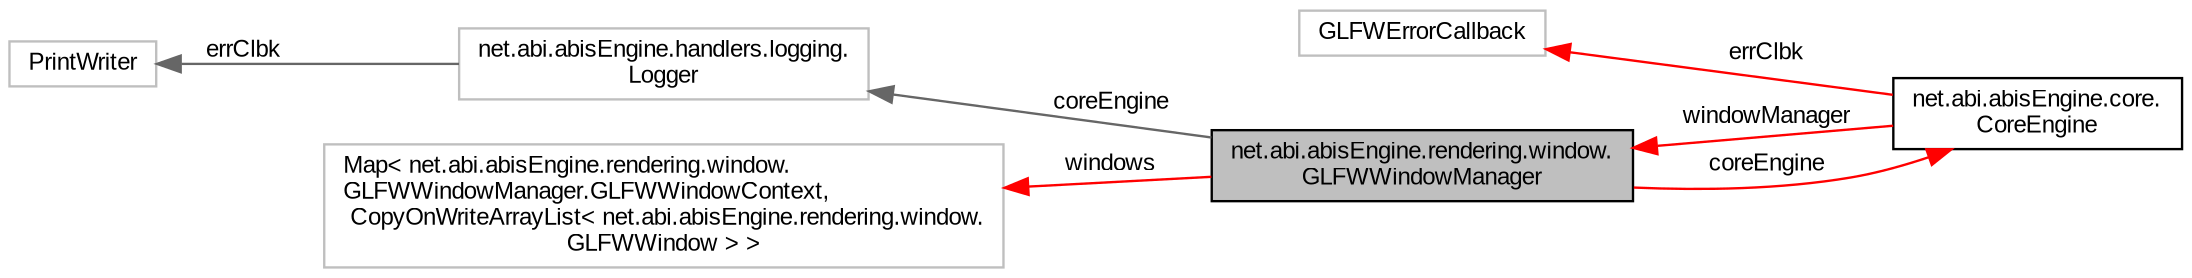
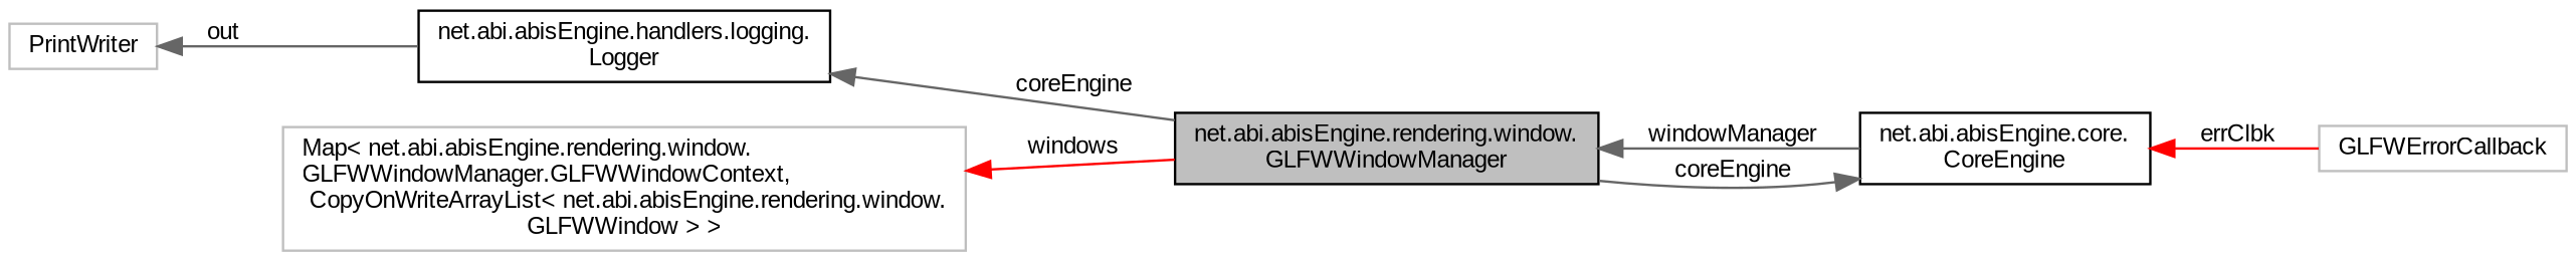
  digraph {
    fontname="Liberation Sans"
    rankdir=LR
    node [color=black fillcolor=white fontname="Liberation Sans" fontsize=10 shape=record style=filled]
    edge [color=gray40 dir=back fontname="Liberation Sans" fontsize=10 labelfontname=Helvetica labelfontsize=10 style=solid]
    n1 [fillcolor=grey75 fontcolor=black height=0.2 label="net.abi.abisEngine.rendering.window.\lGLFWWindowManager" width=0.4]
    n2 [height=0.2 label="net.abi.abisEngine.core.\lCoreEngine" width=0.4]
    n3 [color=grey75 height=0.2 label=GLFWErrorCallback width=0.4]
-   n4 [color=grey75 height=0.2 label="net.abi.abisEngine.handlers.logging.\lLogger" width=0.4]
+   n4 [height=0.2 label="net.abi.abisEngine.handlers.logging.\lLogger" width=0.4]
    n5 [color=grey75 height=0.2 label=PrintWriter width=0.4]
    n6 [color=grey75 height=0.2 label="Map\< net.abi.abisEngine.rendering.window.\lGLFWWindowManager.GLFWWindowContext,\l CopyOnWriteArrayList\< net.abi.abisEngine.rendering.window.\lGLFWWindow \> \>" width=0.4]
-   n1 -> n2 [color=red label=" windowManager"]
-   n2 -> n1 [color=red label=" coreEngine"]
-   n3 -> n2 [color=red label=" errClbk"]
+   n1 -> n2 [label=" windowManager"]
+   n2 -> n1 [label=" coreEngine"]
+   n2 -> n3 [color=red label=" errClbk"]
    n4 -> n1 [label=" coreEngine"]
-   n5 -> n4 [label=" errClbk"]
+   n5 -> n4 [label=" out"]
    n6 -> n1 [color=red label=" windows"]
  }
